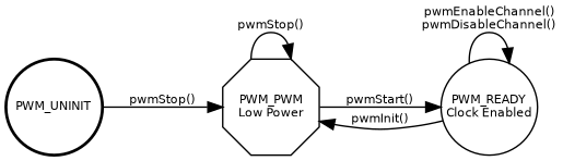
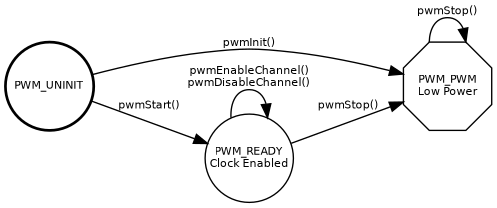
  digraph {
    rankdir=LR
    node [fixedsize=true fontname=Helvetica fontsize=8 shape=ellipse]
    edge [fontname=Helvetica fontsize=8]
    n1 [height=0.9 label=PWM_UNINIT style=bold width=0.9]
    n2 [height=0.9 label="PWM_PWM\nLow Power" shape=octagon width=0.9]
    n3 [height=0.9 label="PWM_READY\nClock Enabled" width=0.9]
-   n1 -> n2 [label="pwmStop()"]
+   n1 -> n2 [label="pwmInit()"]
    n2 -> n2 [label="pwmStop()"]
-   n2 -> n3 [label="pwmStart()"]
-   n3 -> n2 [label="pwmInit()"]
+   n1 -> n3 [label="pwmStart()"]
+   n3 -> n2 [label="pwmStop()"]
    n3 -> n3 [label="pwmEnableChannel()\npwmDisableChannel()"]
  }
